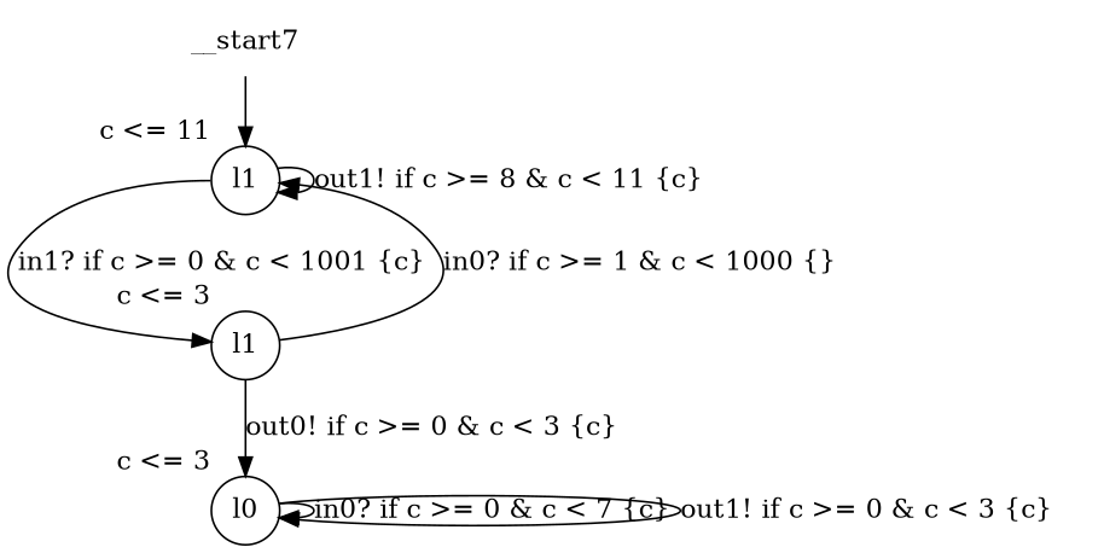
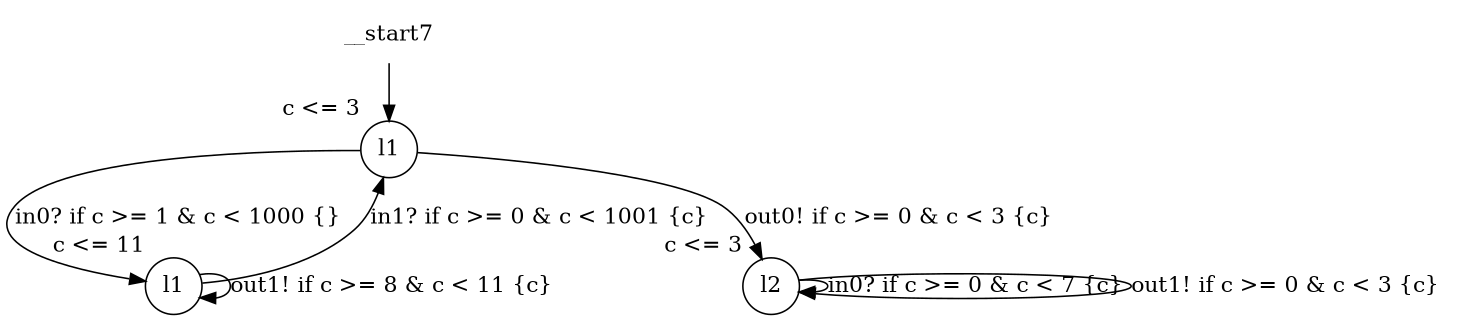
  digraph {
    node [shape=circle margin=0 xlabel="c <= 3"]
    n1 [label=__start7 shape=none margin="" xlabel=""]
    n2 [label=l1 xlabel="c <= 11"]
    n3 [label=l1]
-   n4 [label=l0]
-   n1 -> n2
+   n4 [label=l2]
+   n1 -> n3
    n2 -> n2 [label="out1! if c >= 8 & c < 11 {c} "]
    n2 -> n3 [label="in1? if c >= 0 & c < 1001 {c} "]
    n3 -> n2 [label="in0? if c >= 1 & c < 1000 {} "]
    n3 -> n4 [label="out0! if c >= 0 & c < 3 {c} "]
    n4 -> n4 [label="in0? if c >= 0 & c < 7 {c} "]
    n4 -> n4 [label="out1! if c >= 0 & c < 3 {c} "]
  }
